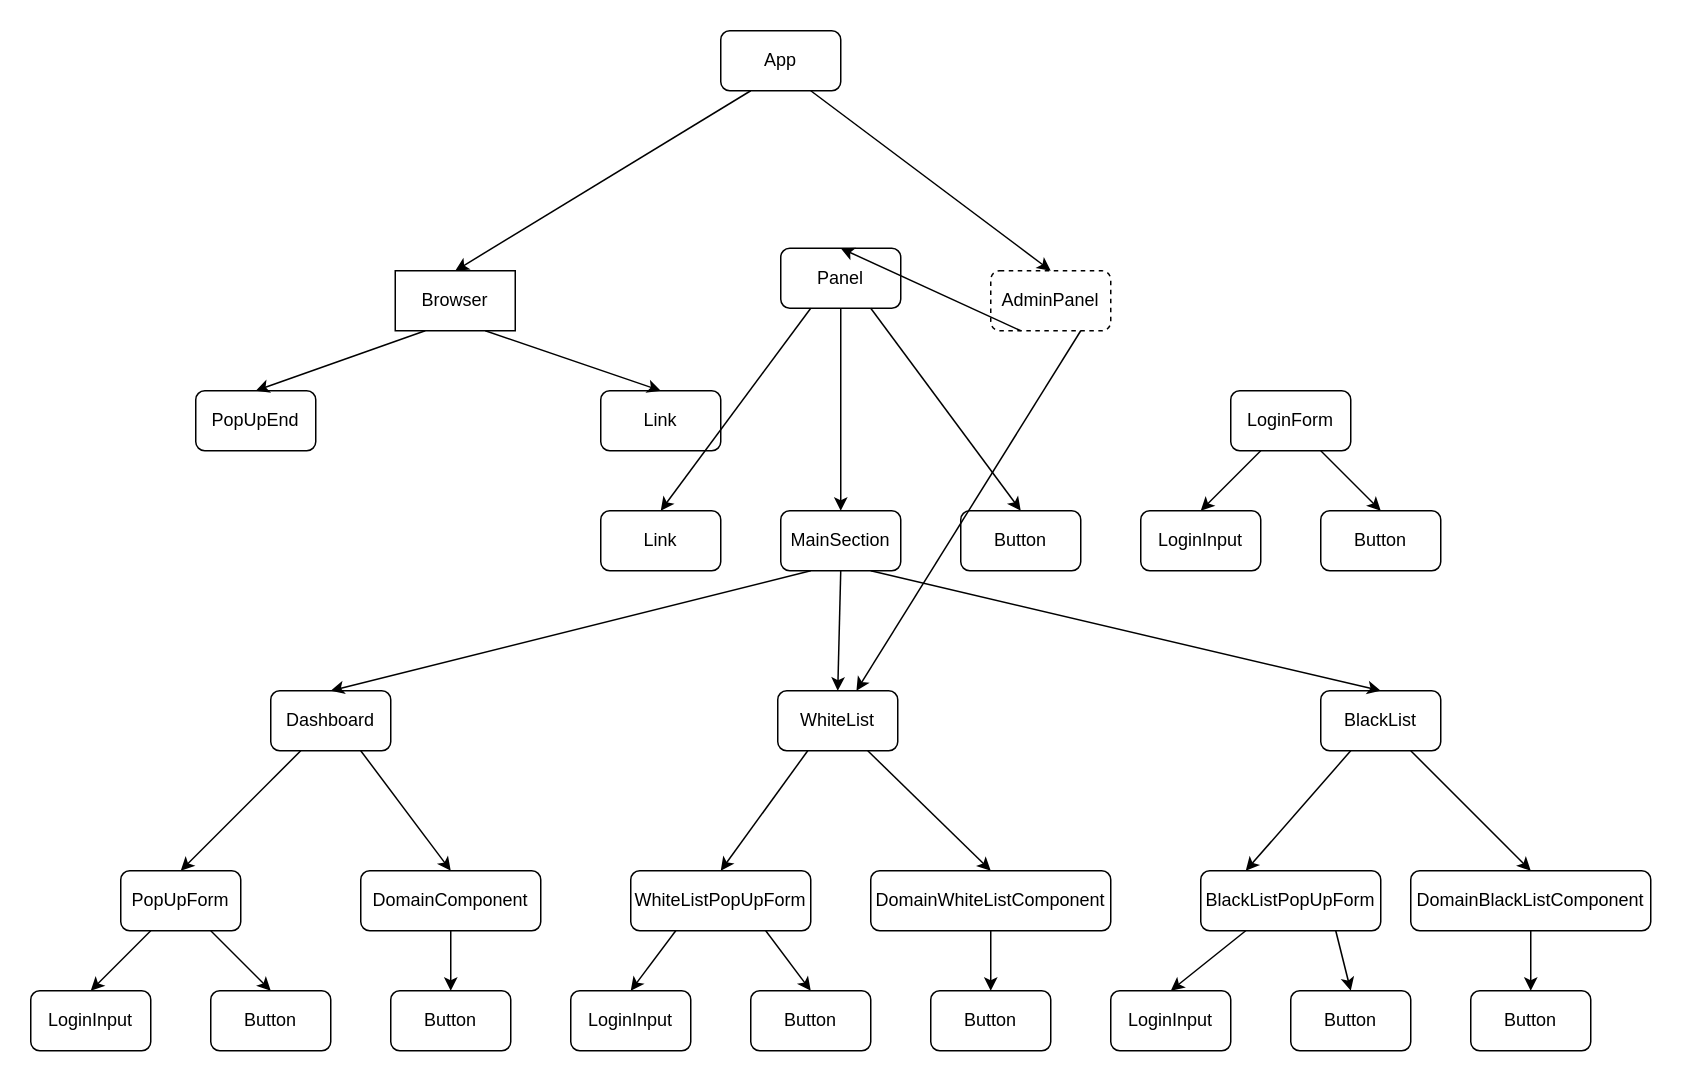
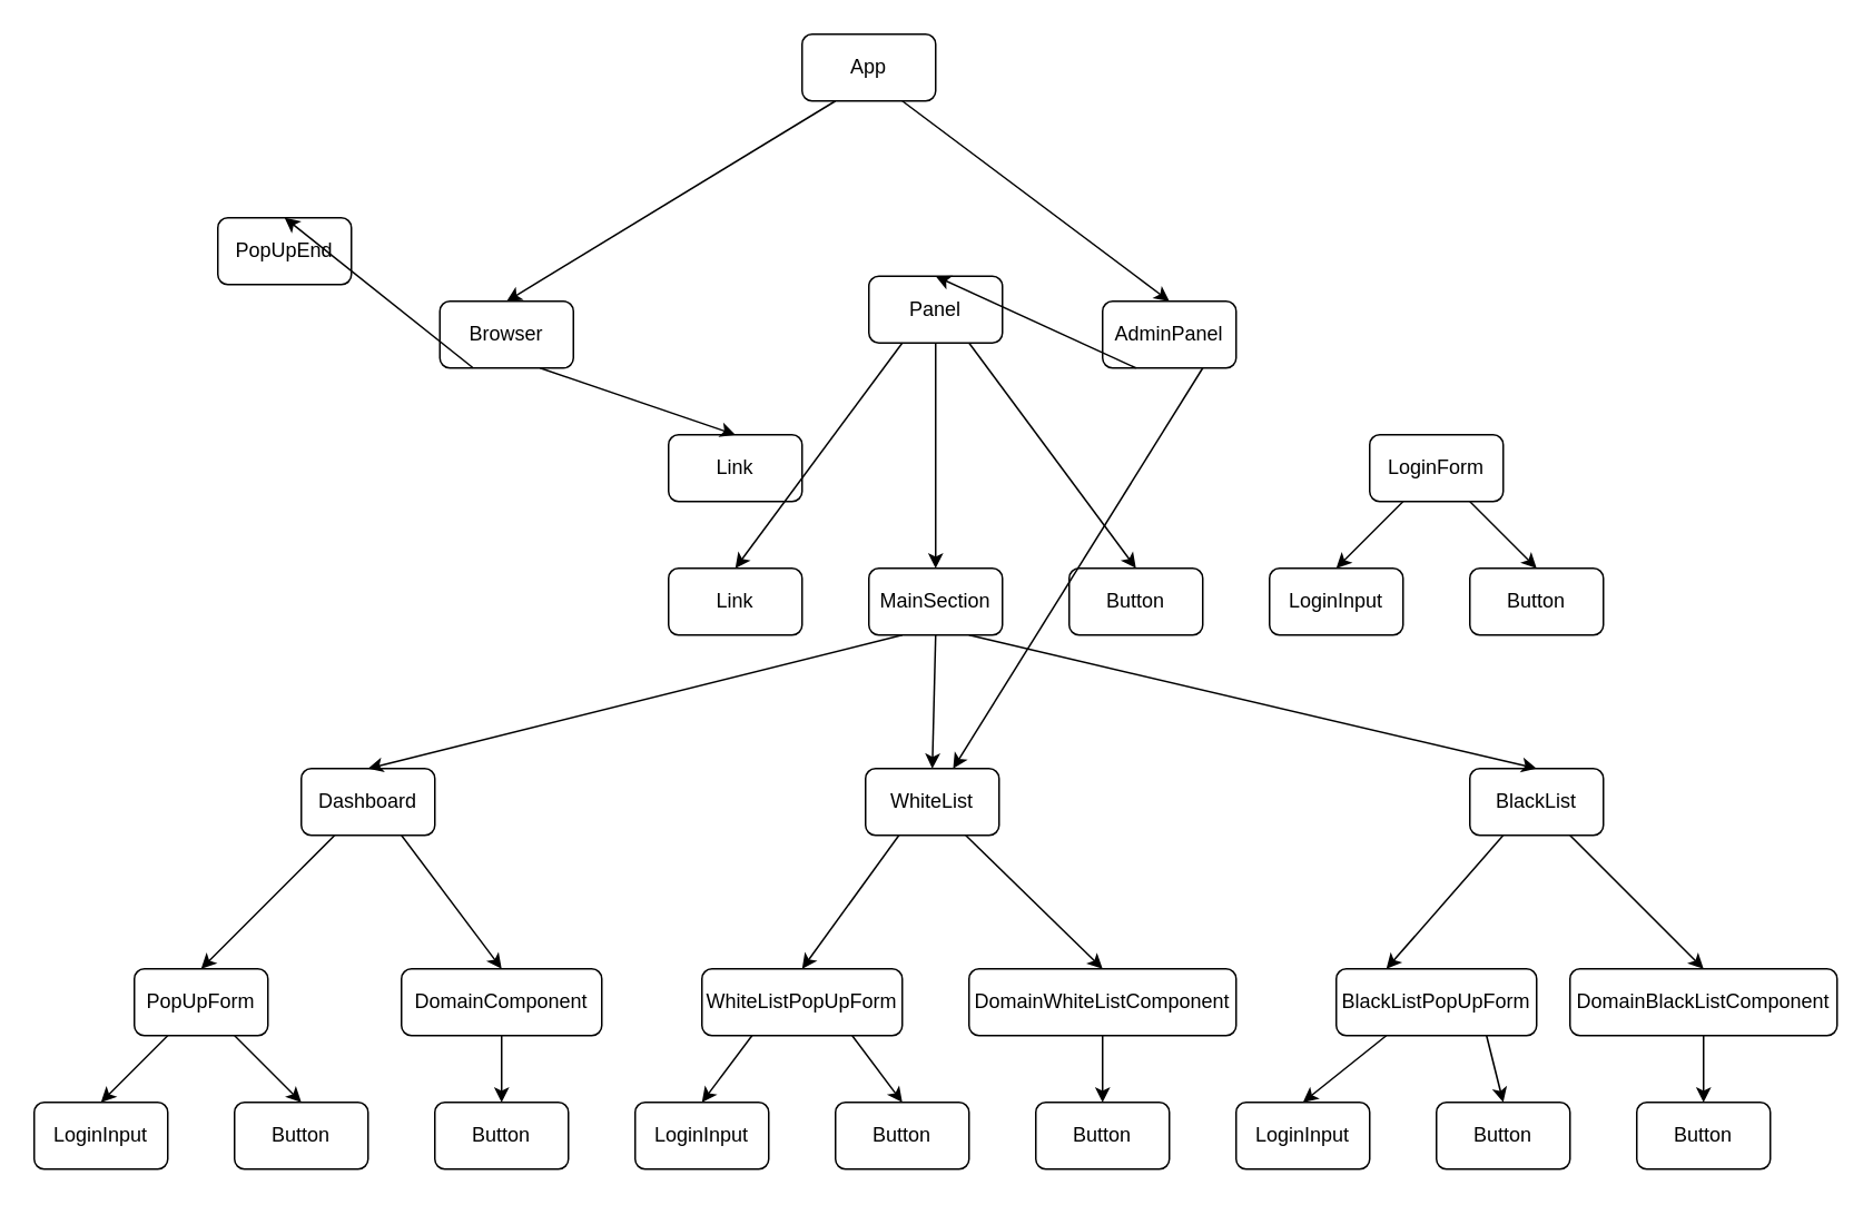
  <mxCell id="0" />
  <mxCell id="1" parent="0" />
  <mxCell id="2" value="App" style="rounded=1;whiteSpace=wrap;html=1;" vertex="1" parent="1"><mxGeometry x="480" y="20" width="80" height="40" as="geometry" /></mxCell>
- <mxCell id="3" value="Browser" style="whiteSpace=wrap;html=1;rounded=0;" vertex="1" parent="1"><mxGeometry x="263" y="180" width="80" height="40" as="geometry" /></mxCell>
- <mxCell id="4" value="AdminPanel" style="rounded=1;whiteSpace=wrap;html=1;dashed=1;" vertex="1" parent="1"><mxGeometry x="660" y="180" width="80" height="40" as="geometry" /></mxCell>
- <mxCell id="5" value="PopUpEnd" style="rounded=1;whiteSpace=wrap;html=1;" vertex="1" parent="1"><mxGeometry x="130" y="260" width="80" height="40" as="geometry" /></mxCell>
+ <mxCell id="3" value="Browser" style="rounded=1;whiteSpace=wrap;html=1;" vertex="1" parent="1"><mxGeometry x="263" y="180" width="80" height="40" as="geometry" /></mxCell>
+ <mxCell id="4" value="AdminPanel" style="rounded=1;whiteSpace=wrap;html=1;" vertex="1" parent="1"><mxGeometry x="660" y="180" width="80" height="40" as="geometry" /></mxCell>
+ <mxCell id="5" value="PopUpEnd" style="rounded=1;whiteSpace=wrap;html=1;" vertex="1" parent="1"><mxGeometry x="130" y="130" width="80" height="40" as="geometry" /></mxCell>
  <mxCell id="6" value="Link" style="rounded=1;whiteSpace=wrap;html=1;" vertex="1" parent="1"><mxGeometry x="400" y="260" width="80" height="40" as="geometry" /></mxCell>
  <mxCell id="7" value="Panel" style="rounded=1;whiteSpace=wrap;html=1;" vertex="1" parent="1"><mxGeometry x="520" y="165" width="80" height="40" as="geometry" /></mxCell>
  <mxCell id="8" value="LoginForm" style="rounded=1;whiteSpace=wrap;html=1;" vertex="1" parent="1"><mxGeometry x="820" y="260" width="80" height="40" as="geometry" /></mxCell>
  <mxCell id="9" value="Link" style="rounded=1;whiteSpace=wrap;html=1;" vertex="1" parent="1"><mxGeometry x="400" y="340" width="80" height="40" as="geometry" /></mxCell>
  <mxCell id="10" value="MainSection" style="rounded=1;whiteSpace=wrap;html=1;" vertex="1" parent="1"><mxGeometry x="520" y="340" width="80" height="40" as="geometry" /></mxCell>
  <mxCell id="11" value="Button" style="rounded=1;whiteSpace=wrap;html=1;" vertex="1" parent="1"><mxGeometry x="640" y="340" width="80" height="40" as="geometry" /></mxCell>
  <mxCell id="12" value="LoginInput" style="rounded=1;whiteSpace=wrap;html=1;" vertex="1" parent="1"><mxGeometry x="760" y="340" width="80" height="40" as="geometry" /></mxCell>
  <mxCell id="13" value="Button" style="rounded=1;whiteSpace=wrap;html=1;" vertex="1" parent="1"><mxGeometry x="880" y="340" width="80" height="40" as="geometry" /></mxCell>
  <mxCell id="14" value="" style="endArrow=classic;html=1;rounded=0;exitX=0.25;exitY=1;exitDx=0;exitDy=0;entryX=0.5;entryY=0;entryDx=0;entryDy=0;" edge="1" parent="1" source="2" target="3"><mxGeometry width="50" height="50" relative="1" as="geometry"><mxPoint x="298" y="170" as="sourcePoint" /><mxPoint x="250" y="170" as="targetPoint" /></mxGeometry></mxCell>
  <mxCell id="15" value="" style="endArrow=classic;html=1;rounded=0;entryX=0.5;entryY=0;entryDx=0;entryDy=0;exitX=0.75;exitY=1;exitDx=0;exitDy=0;" edge="1" parent="1" source="2" target="4"><mxGeometry width="50" height="50" relative="1" as="geometry"><mxPoint x="530" y="410" as="sourcePoint" /><mxPoint x="580" y="360" as="targetPoint" /></mxGeometry></mxCell>
  <mxCell id="16" value="" style="endArrow=classic;html=1;rounded=0;entryX=0.5;entryY=0;entryDx=0;entryDy=0;exitX=0.25;exitY=1;exitDx=0;exitDy=0;" edge="1" parent="1" source="3" target="5"><mxGeometry width="50" height="50" relative="1" as="geometry"><mxPoint x="530" y="410" as="sourcePoint" /><mxPoint x="580" y="360" as="targetPoint" /></mxGeometry></mxCell>
  <mxCell id="17" value="" style="endArrow=classic;html=1;rounded=0;entryX=0.5;entryY=0;entryDx=0;entryDy=0;exitX=0.75;exitY=1;exitDx=0;exitDy=0;" edge="1" parent="1" source="3" target="6"><mxGeometry width="50" height="50" relative="1" as="geometry"><mxPoint x="530" y="410" as="sourcePoint" /><mxPoint x="580" y="360" as="targetPoint" /></mxGeometry></mxCell>
  <mxCell id="18" value="" style="endArrow=classic;html=1;rounded=0;entryX=0.5;entryY=0;entryDx=0;entryDy=0;exitX=0.25;exitY=1;exitDx=0;exitDy=0;" edge="1" parent="1" source="4" target="7"><mxGeometry width="50" height="50" relative="1" as="geometry"><mxPoint x="530" y="110" as="sourcePoint" /><mxPoint x="580" y="60" as="targetPoint" /></mxGeometry></mxCell>
  <mxCell id="19" value="" style="endArrow=classic;html=1;rounded=0;exitX=0.75;exitY=1;exitDx=0;exitDy=0;" edge="1" parent="1" source="4" target="34"><mxGeometry width="50" height="50" relative="1" as="geometry"><mxPoint x="530" y="110" as="sourcePoint" /><mxPoint x="580" y="60" as="targetPoint" /></mxGeometry></mxCell>
  <mxCell id="20" value="" style="endArrow=classic;html=1;rounded=0;entryX=0.5;entryY=0;entryDx=0;entryDy=0;exitX=0.25;exitY=1;exitDx=0;exitDy=0;" edge="1" parent="1" source="7" target="9"><mxGeometry width="50" height="50" relative="1" as="geometry"><mxPoint x="530" y="110" as="sourcePoint" /><mxPoint x="580" y="60" as="targetPoint" /></mxGeometry></mxCell>
  <mxCell id="21" value="" style="endArrow=classic;html=1;rounded=0;entryX=0.5;entryY=0;entryDx=0;entryDy=0;exitX=0.75;exitY=1;exitDx=0;exitDy=0;" edge="1" parent="1" source="7" target="11"><mxGeometry width="50" height="50" relative="1" as="geometry"><mxPoint x="530" y="110" as="sourcePoint" /><mxPoint x="580" y="60" as="targetPoint" /></mxGeometry></mxCell>
  <mxCell id="22" value="" style="endArrow=classic;html=1;rounded=0;entryX=0.5;entryY=0;entryDx=0;entryDy=0;exitX=0.5;exitY=1;exitDx=0;exitDy=0;" edge="1" parent="1" source="7" target="10"><mxGeometry width="50" height="50" relative="1" as="geometry"><mxPoint x="530" y="110" as="sourcePoint" /><mxPoint x="580" y="60" as="targetPoint" /></mxGeometry></mxCell>
  <mxCell id="23" value="" style="endArrow=classic;html=1;rounded=0;entryX=0.5;entryY=0;entryDx=0;entryDy=0;exitX=0.25;exitY=1;exitDx=0;exitDy=0;" edge="1" parent="1" source="8" target="12"><mxGeometry width="50" height="50" relative="1" as="geometry"><mxPoint x="530" y="110" as="sourcePoint" /><mxPoint x="580" y="60" as="targetPoint" /></mxGeometry></mxCell>
  <mxCell id="24" value="" style="endArrow=classic;html=1;rounded=0;entryX=0.5;entryY=0;entryDx=0;entryDy=0;exitX=0.75;exitY=1;exitDx=0;exitDy=0;" edge="1" parent="1" source="8" target="13"><mxGeometry width="50" height="50" relative="1" as="geometry"><mxPoint x="530" y="110" as="sourcePoint" /><mxPoint x="580" y="60" as="targetPoint" /></mxGeometry></mxCell>
  <mxCell id="25" value="Dashboard" style="rounded=1;whiteSpace=wrap;html=1;" vertex="1" parent="1"><mxGeometry x="180" y="460" width="80" height="40" as="geometry" /></mxCell>
  <mxCell id="26" value="BlackList" style="rounded=1;whiteSpace=wrap;html=1;" vertex="1" parent="1"><mxGeometry x="880" y="460" width="80" height="40" as="geometry" /></mxCell>
  <mxCell id="27" value="PopUpForm" style="rounded=1;whiteSpace=wrap;html=1;" vertex="1" parent="1"><mxGeometry x="80" y="580" width="80" height="40" as="geometry" /></mxCell>
  <mxCell id="28" value="DomainComponent" style="rounded=1;whiteSpace=wrap;html=1;" vertex="1" parent="1"><mxGeometry x="240" y="580" width="120" height="40" as="geometry" /></mxCell>
  <mxCell id="29" value="" style="endArrow=classic;html=1;rounded=0;entryX=0.5;entryY=0;entryDx=0;entryDy=0;exitX=0.25;exitY=1;exitDx=0;exitDy=0;" edge="1" parent="1" source="25" target="27"><mxGeometry width="50" height="50" relative="1" as="geometry"><mxPoint x="530" y="410" as="sourcePoint" /><mxPoint x="580" y="360" as="targetPoint" /></mxGeometry></mxCell>
  <mxCell id="30" value="" style="endArrow=classic;html=1;rounded=0;entryX=0.5;entryY=0;entryDx=0;entryDy=0;exitX=0.75;exitY=1;exitDx=0;exitDy=0;" edge="1" parent="1" source="25" target="28"><mxGeometry width="50" height="50" relative="1" as="geometry"><mxPoint x="530" y="410" as="sourcePoint" /><mxPoint x="580" y="360" as="targetPoint" /></mxGeometry></mxCell>
  <mxCell id="31" value="DomainWhiteListComponent" style="rounded=1;whiteSpace=wrap;html=1;" vertex="1" parent="1"><mxGeometry x="580" y="580" width="160" height="40" as="geometry" /></mxCell>
  <mxCell id="32" value="Button" style="rounded=1;whiteSpace=wrap;html=1;" vertex="1" parent="1"><mxGeometry x="620" y="660" width="80" height="40" as="geometry" /></mxCell>
  <mxCell id="33" value="WhiteListPopUpForm" style="rounded=1;whiteSpace=wrap;html=1;" vertex="1" parent="1"><mxGeometry x="420" y="580" width="120" height="40" as="geometry" /></mxCell>
  <mxCell id="34" value="WhiteList" style="rounded=1;whiteSpace=wrap;html=1;" vertex="1" parent="1"><mxGeometry x="518" y="460" width="80" height="40" as="geometry" /></mxCell>
  <mxCell id="35" value="LoginInput" style="rounded=1;whiteSpace=wrap;html=1;" vertex="1" parent="1"><mxGeometry x="380" y="660" width="80" height="40" as="geometry" /></mxCell>
  <mxCell id="36" value="Button" style="rounded=1;whiteSpace=wrap;html=1;" vertex="1" parent="1"><mxGeometry x="500" y="660" width="80" height="40" as="geometry" /></mxCell>
  <mxCell id="37" value="DomainBlackListComponent" style="rounded=1;whiteSpace=wrap;html=1;" vertex="1" parent="1"><mxGeometry x="940" y="580" width="160" height="40" as="geometry" /></mxCell>
  <mxCell id="38" value="Button" style="rounded=1;whiteSpace=wrap;html=1;" vertex="1" parent="1"><mxGeometry x="980" y="660" width="80" height="40" as="geometry" /></mxCell>
  <mxCell id="39" value="BlackListPopUpForm" style="rounded=1;whiteSpace=wrap;html=1;" vertex="1" parent="1"><mxGeometry x="800" y="580" width="120" height="40" as="geometry" /></mxCell>
  <mxCell id="40" value="LoginInput" style="rounded=1;whiteSpace=wrap;html=1;" vertex="1" parent="1"><mxGeometry x="740" y="660" width="80" height="40" as="geometry" /></mxCell>
  <mxCell id="41" value="Button" style="rounded=1;whiteSpace=wrap;html=1;" vertex="1" parent="1"><mxGeometry x="860" y="660" width="80" height="40" as="geometry" /></mxCell>
  <mxCell id="42" value="" style="endArrow=classic;html=1;rounded=0;entryX=0.5;entryY=0;entryDx=0;entryDy=0;exitX=0.25;exitY=1;exitDx=0;exitDy=0;" edge="1" parent="1" source="10" target="25"><mxGeometry width="50" height="50" relative="1" as="geometry"><mxPoint x="530" y="410" as="sourcePoint" /><mxPoint x="580" y="360" as="targetPoint" /></mxGeometry></mxCell>
  <mxCell id="43" value="" style="endArrow=classic;html=1;rounded=0;entryX=0.5;entryY=0;entryDx=0;entryDy=0;exitX=0.5;exitY=1;exitDx=0;exitDy=0;" edge="1" parent="1" source="10" target="34"><mxGeometry width="50" height="50" relative="1" as="geometry"><mxPoint x="540" y="400" as="sourcePoint" /><mxPoint x="580" y="360" as="targetPoint" /></mxGeometry></mxCell>
  <mxCell id="44" value="" style="endArrow=classic;html=1;rounded=0;entryX=0.5;entryY=0;entryDx=0;entryDy=0;exitX=0.75;exitY=1;exitDx=0;exitDy=0;" edge="1" parent="1" source="10" target="26"><mxGeometry width="50" height="50" relative="1" as="geometry"><mxPoint x="530" y="410" as="sourcePoint" /><mxPoint x="580" y="360" as="targetPoint" /></mxGeometry></mxCell>
  <mxCell id="45" value="" style="endArrow=classic;html=1;rounded=0;entryX=0.5;entryY=0;entryDx=0;entryDy=0;exitX=0.25;exitY=1;exitDx=0;exitDy=0;" edge="1" parent="1" source="34" target="33"><mxGeometry width="50" height="50" relative="1" as="geometry"><mxPoint x="530" y="410" as="sourcePoint" /><mxPoint x="580" y="360" as="targetPoint" /></mxGeometry></mxCell>
  <mxCell id="46" value="" style="endArrow=classic;html=1;rounded=0;entryX=0.5;entryY=0;entryDx=0;entryDy=0;exitX=0.75;exitY=1;exitDx=0;exitDy=0;" edge="1" parent="1" source="34" target="31"><mxGeometry width="50" height="50" relative="1" as="geometry"><mxPoint x="530" y="410" as="sourcePoint" /><mxPoint x="580" y="360" as="targetPoint" /></mxGeometry></mxCell>
  <mxCell id="47" value="" style="endArrow=classic;html=1;rounded=0;entryX=0.5;entryY=0;entryDx=0;entryDy=0;exitX=0.75;exitY=1;exitDx=0;exitDy=0;" edge="1" parent="1" source="33" target="36"><mxGeometry width="50" height="50" relative="1" as="geometry"><mxPoint x="530" y="410" as="sourcePoint" /><mxPoint x="580" y="360" as="targetPoint" /></mxGeometry></mxCell>
  <mxCell id="48" value="" style="endArrow=classic;html=1;rounded=0;entryX=0.5;entryY=0;entryDx=0;entryDy=0;exitX=0.25;exitY=1;exitDx=0;exitDy=0;" edge="1" parent="1" source="33" target="35"><mxGeometry width="50" height="50" relative="1" as="geometry"><mxPoint x="530" y="410" as="sourcePoint" /><mxPoint x="580" y="360" as="targetPoint" /></mxGeometry></mxCell>
  <mxCell id="49" value="" style="endArrow=classic;html=1;rounded=0;entryX=0.5;entryY=0;entryDx=0;entryDy=0;exitX=0.5;exitY=1;exitDx=0;exitDy=0;" edge="1" parent="1" source="31" target="32"><mxGeometry width="50" height="50" relative="1" as="geometry"><mxPoint x="530" y="410" as="sourcePoint" /><mxPoint x="580" y="360" as="targetPoint" /></mxGeometry></mxCell>
  <mxCell id="50" value="" style="endArrow=classic;html=1;rounded=0;entryX=0.5;entryY=0;entryDx=0;entryDy=0;exitX=0.5;exitY=1;exitDx=0;exitDy=0;" edge="1" parent="1" source="37" target="38"><mxGeometry width="50" height="50" relative="1" as="geometry"><mxPoint x="530" y="410" as="sourcePoint" /><mxPoint x="580" y="360" as="targetPoint" /></mxGeometry></mxCell>
  <mxCell id="51" value="" style="endArrow=classic;html=1;rounded=0;entryX=0.5;entryY=0;entryDx=0;entryDy=0;exitX=0.25;exitY=1;exitDx=0;exitDy=0;" edge="1" parent="1" source="39" target="40"><mxGeometry width="50" height="50" relative="1" as="geometry"><mxPoint x="530" y="410" as="sourcePoint" /><mxPoint x="580" y="360" as="targetPoint" /></mxGeometry></mxCell>
  <mxCell id="52" value="" style="endArrow=classic;html=1;rounded=0;entryX=0.5;entryY=0;entryDx=0;entryDy=0;exitX=0.75;exitY=1;exitDx=0;exitDy=0;" edge="1" parent="1" source="39" target="41"><mxGeometry width="50" height="50" relative="1" as="geometry"><mxPoint x="530" y="410" as="sourcePoint" /><mxPoint x="580" y="360" as="targetPoint" /></mxGeometry></mxCell>
  <mxCell id="53" value="" style="endArrow=classic;html=1;rounded=0;entryX=0.25;entryY=0;entryDx=0;entryDy=0;exitX=0.25;exitY=1;exitDx=0;exitDy=0;" edge="1" parent="1" source="26" target="39"><mxGeometry width="50" height="50" relative="1" as="geometry"><mxPoint x="530" y="410" as="sourcePoint" /><mxPoint x="580" y="360" as="targetPoint" /></mxGeometry></mxCell>
  <mxCell id="54" value="" style="endArrow=classic;html=1;rounded=0;entryX=0.5;entryY=0;entryDx=0;entryDy=0;exitX=0.75;exitY=1;exitDx=0;exitDy=0;" edge="1" parent="1" source="26" target="37"><mxGeometry width="50" height="50" relative="1" as="geometry"><mxPoint x="530" y="410" as="sourcePoint" /><mxPoint x="580" y="360" as="targetPoint" /></mxGeometry></mxCell>
  <mxCell id="55" value="LoginInput" style="rounded=1;whiteSpace=wrap;html=1;" vertex="1" parent="1"><mxGeometry x="20" y="660" width="80" height="40" as="geometry" /></mxCell>
  <mxCell id="56" value="Button" style="rounded=1;whiteSpace=wrap;html=1;" vertex="1" parent="1"><mxGeometry y="660" width="80" height="40" as="geometry" x="140" /></mxCell>
  <mxCell id="57" value="" style="endArrow=classic;html=1;rounded=0;entryX=0.5;entryY=0;entryDx=0;entryDy=0;exitX=0.75;exitY=1;exitDx=0;exitDy=0;" edge="1" parent="1" source="27" target="56"><mxGeometry width="50" height="50" relative="1" as="geometry"><mxPoint x="530" y="410" as="sourcePoint" /><mxPoint x="580" y="360" as="targetPoint" /></mxGeometry></mxCell>
  <mxCell id="58" value="" style="endArrow=classic;html=1;rounded=0;entryX=0.5;entryY=0;entryDx=0;entryDy=0;exitX=0.25;exitY=1;exitDx=0;exitDy=0;" edge="1" parent="1" source="27" target="55"><mxGeometry width="50" height="50" relative="1" as="geometry"><mxPoint x="530" y="410" as="sourcePoint" /><mxPoint x="580" y="360" as="targetPoint" /></mxGeometry></mxCell>
  <mxCell id="59" value="Button" style="rounded=1;whiteSpace=wrap;html=1;" vertex="1" parent="1"><mxGeometry x="260" y="660" width="80" height="40" as="geometry" /></mxCell>
  <mxCell id="60" value="" style="endArrow=classic;html=1;rounded=0;entryX=0.5;entryY=0;entryDx=0;entryDy=0;exitX=0.5;exitY=1;exitDx=0;exitDy=0;" edge="1" parent="1" source="28" target="59"><mxGeometry width="50" height="50" relative="1" as="geometry"><mxPoint x="530" y="410" as="sourcePoint" /><mxPoint x="580" y="360" as="targetPoint" /></mxGeometry></mxCell>
